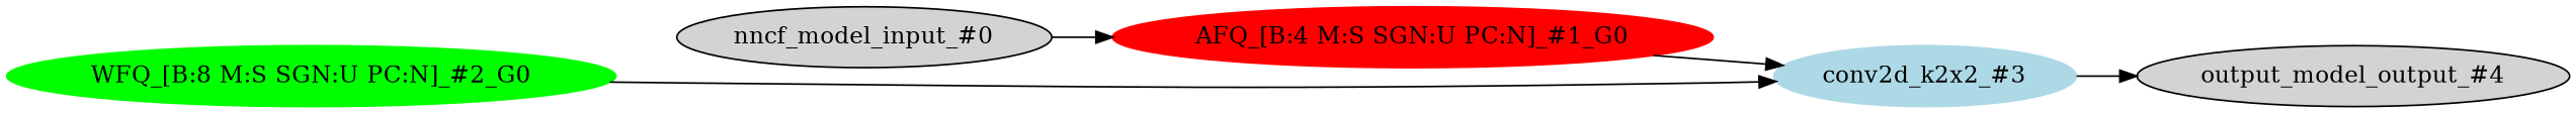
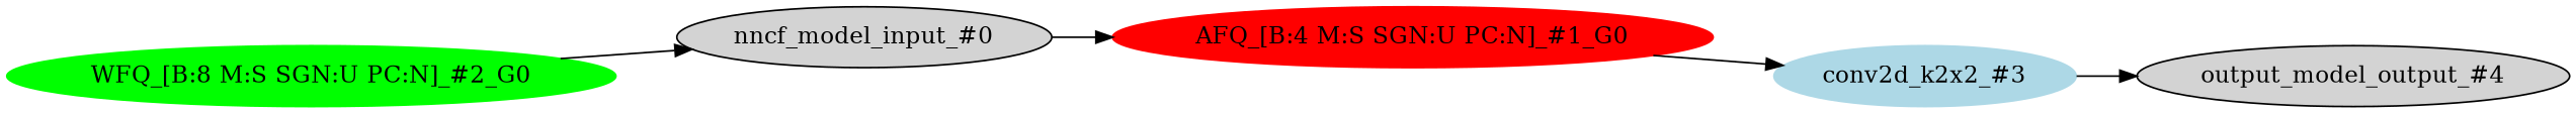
  strict digraph {
    rankdir=LR
    node [style=filled type=symmetric_quantize]
    n1 [label="nncf_model_input_#0" type=nncf_model_input]
    n2 [color=red label="AFQ_[B:4 M:S SGN:U PC:N]_#1_G0"]
    n3 [color=lightblue label="conv2d_k2x2_#3" type=conv2d]
    n4 [label="output_model_output_#4" type=nncf_model_output]
    n5 [color=green label="WFQ_[B:8 M:S SGN:U PC:N]_#2_G0"]
    n1 -> n2
    n2 -> n3
    n3 -> n4
-   n5 -> n3
+   n5 -> n1
  }
